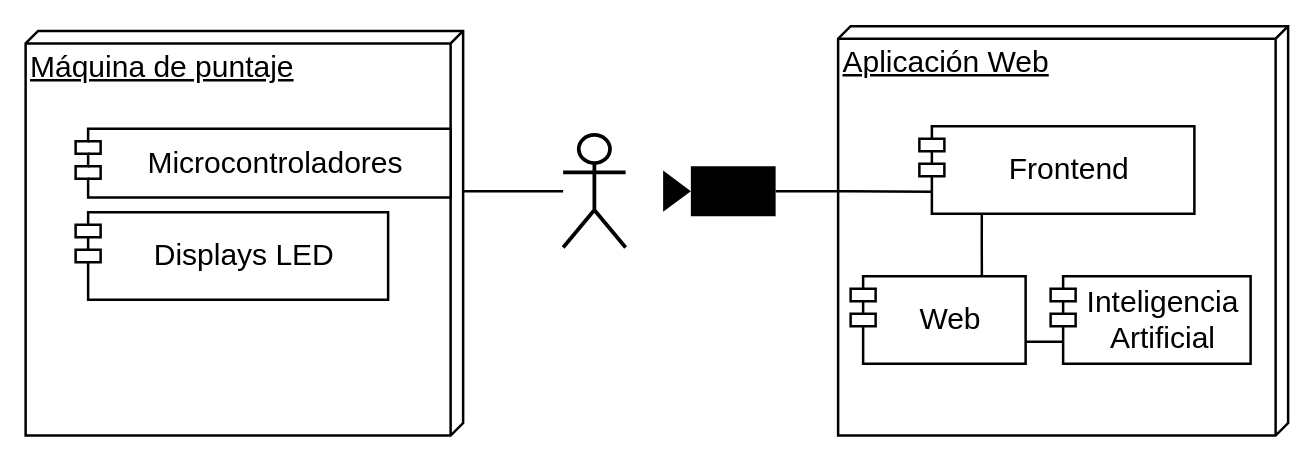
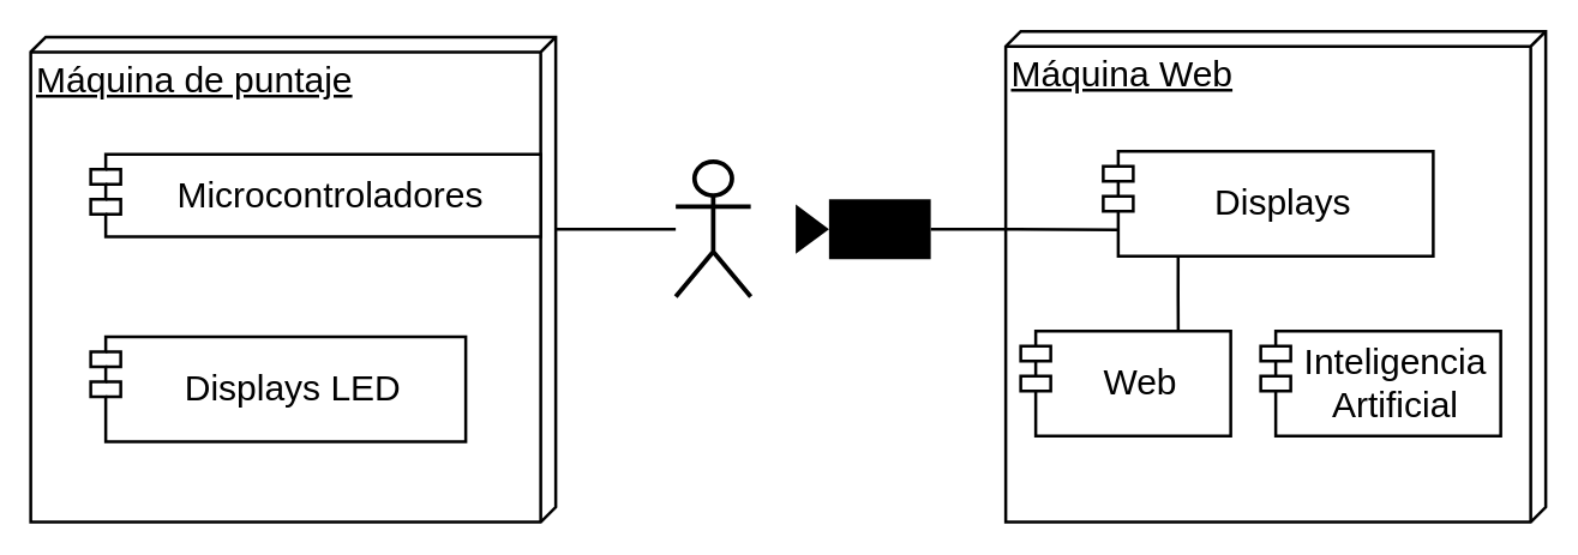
  <mxCell id="0" />
  <mxCell id="1" parent="0" />
- <mxCell id="2" value="Aplicación Web" style="verticalAlign=top;align=left;spacingTop=8;spacingLeft=2;spacingRight=12;shape=cube;size=10;direction=south;fontStyle=4;html=1;whiteSpace=wrap;fontSize=24;strokeWidth=2;" parent="1" vertex="1"><mxGeometry x="670" y="20.25" width="360" height="327.5" as="geometry" /></mxCell>
+ <mxCell id="2" value="Máquina Web" style="verticalAlign=top;align=left;spacingTop=8;spacingLeft=2;spacingRight=12;shape=cube;size=10;direction=south;fontStyle=4;html=1;whiteSpace=wrap;fontSize=24;strokeWidth=2;" parent="1" vertex="1"><mxGeometry x="670" y="20.25" width="360" height="327.5" as="geometry" /></mxCell>
  <mxCell id="3" style="edgeStyle=orthogonalEdgeStyle;rounded=0;orthogonalLoop=1;jettySize=auto;html=1;entryX=0;entryY=0.75;entryDx=10;entryDy=0;entryPerimeter=0;endArrow=none;endFill=0;strokeWidth=2;" parent="1" source="4" target="8" edge="1"><mxGeometry relative="1" as="geometry" /></mxCell>
  <mxCell id="4" value="" style="shape=mxgraph.signs.tech.video_camera;html=1;pointerEvents=1;fillColor=#000000;strokeColor=none;verticalLabelPosition=bottom;verticalAlign=top;align=center;sketch=0;rotation=-180;" parent="1" vertex="1"><mxGeometry x="530" y="132.25" width="90" height="40" as="geometry" /></mxCell>
  <mxCell id="5" style="edgeStyle=orthogonalEdgeStyle;rounded=0;orthogonalLoop=1;jettySize=auto;html=1;entryX=0.396;entryY=0;entryDx=0;entryDy=0;entryPerimeter=0;endArrow=none;endFill=0;strokeWidth=2;" parent="1" source="6" target="11" edge="1"><mxGeometry relative="1" as="geometry" /></mxCell>
  <mxCell id="6" value="" style="shape=umlActor;verticalLabelPosition=bottom;verticalAlign=top;html=1;outlineConnect=0;strokeWidth=3;" parent="1" vertex="1"><mxGeometry x="450" y="107.25" width="50" height="90" as="geometry" /></mxCell>
  <mxCell id="7" style="edgeStyle=orthogonalEdgeStyle;rounded=0;orthogonalLoop=1;jettySize=auto;html=1;entryX=0.75;entryY=0;entryDx=0;entryDy=0;endArrow=none;endFill=0;exitX=0.227;exitY=0.983;exitDx=0;exitDy=0;exitPerimeter=0;fontSize=24;strokeWidth=2;" parent="1" source="8" target="10" edge="1"><mxGeometry relative="1" as="geometry" /></mxCell>
- <mxCell id="8" value="Frontend" style="shape=module;align=left;spacingLeft=20;align=center;verticalAlign=middle;whiteSpace=wrap;html=1;fontSize=24;strokeWidth=2;" parent="1" vertex="1"><mxGeometry x="735" y="100.25" width="220" height="70" as="geometry" /></mxCell>
- <mxCell id="9" style="edgeStyle=orthogonalEdgeStyle;rounded=0;orthogonalLoop=1;jettySize=auto;html=1;entryX=0;entryY=0.75;entryDx=10;entryDy=0;entryPerimeter=0;endArrow=none;endFill=0;exitX=1;exitY=0.75;exitDx=0;exitDy=0;fontSize=24;strokeWidth=2;" parent="1" source="10" target="12" edge="1"><mxGeometry relative="1" as="geometry" /></mxCell>
+ <mxCell id="8" value="Displays" style="shape=module;align=left;spacingLeft=20;align=center;verticalAlign=middle;whiteSpace=wrap;html=1;fontSize=24;strokeWidth=2;" parent="1" vertex="1"><mxGeometry x="735" y="100.25" width="220" height="70" as="geometry" /></mxCell>
  <mxCell id="10" value="Web" style="shape=module;align=left;spacingLeft=20;align=center;verticalAlign=middle;whiteSpace=wrap;html=1;fontSize=24;strokeWidth=2;" parent="1" vertex="1"><mxGeometry x="680" y="220.25" width="140" height="70" as="geometry" /></mxCell>
  <mxCell id="11" value="Máquina de puntaje" style="verticalAlign=top;align=left;spacingTop=8;spacingLeft=2;spacingRight=12;shape=cube;size=10;direction=south;fontStyle=4;html=1;whiteSpace=wrap;fontSize=24;strokeWidth=2;" parent="1" vertex="1"><mxGeometry x="20" y="24" width="350" height="323.75" as="geometry" /></mxCell>
  <mxCell id="12" value="Inteligencia&lt;br style=&quot;border-color: var(--border-color); font-size: 24px;&quot;&gt;&lt;span style=&quot;border-color: var(--border-color); font-size: 24px;&quot;&gt;Artificial&lt;/span&gt;" style="shape=module;align=left;spacingLeft=20;align=center;verticalAlign=middle;whiteSpace=wrap;html=1;fontSize=24;strokeWidth=2;" parent="1" vertex="1"><mxGeometry x="840" y="220.25" width="160" height="70" as="geometry" /></mxCell>
  <mxCell id="13" value="Microcontroladores" style="shape=module;align=left;spacingLeft=20;align=center;verticalAlign=middle;whiteSpace=wrap;html=1;fontSize=24;strokeWidth=2;" parent="1" vertex="1"><mxGeometry x="60" y="102.25" width="300" height="55" as="geometry" /></mxCell>
- <mxCell id="14" value="Displays LED" style="shape=module;align=left;spacingLeft=20;align=center;verticalAlign=middle;whiteSpace=wrap;html=1;fontSize=24;strokeWidth=2;" parent="1" vertex="1"><mxGeometry x="60" y="169" width="250" height="70" as="geometry" /></mxCell>
+ <mxCell id="14" value="Displays LED" style="shape=module;align=left;spacingLeft=20;align=center;verticalAlign=middle;whiteSpace=wrap;html=1;fontSize=24;strokeWidth=2;" parent="1" vertex="1"><mxGeometry x="60" y="224" width="250" height="70" as="geometry" /></mxCell>
